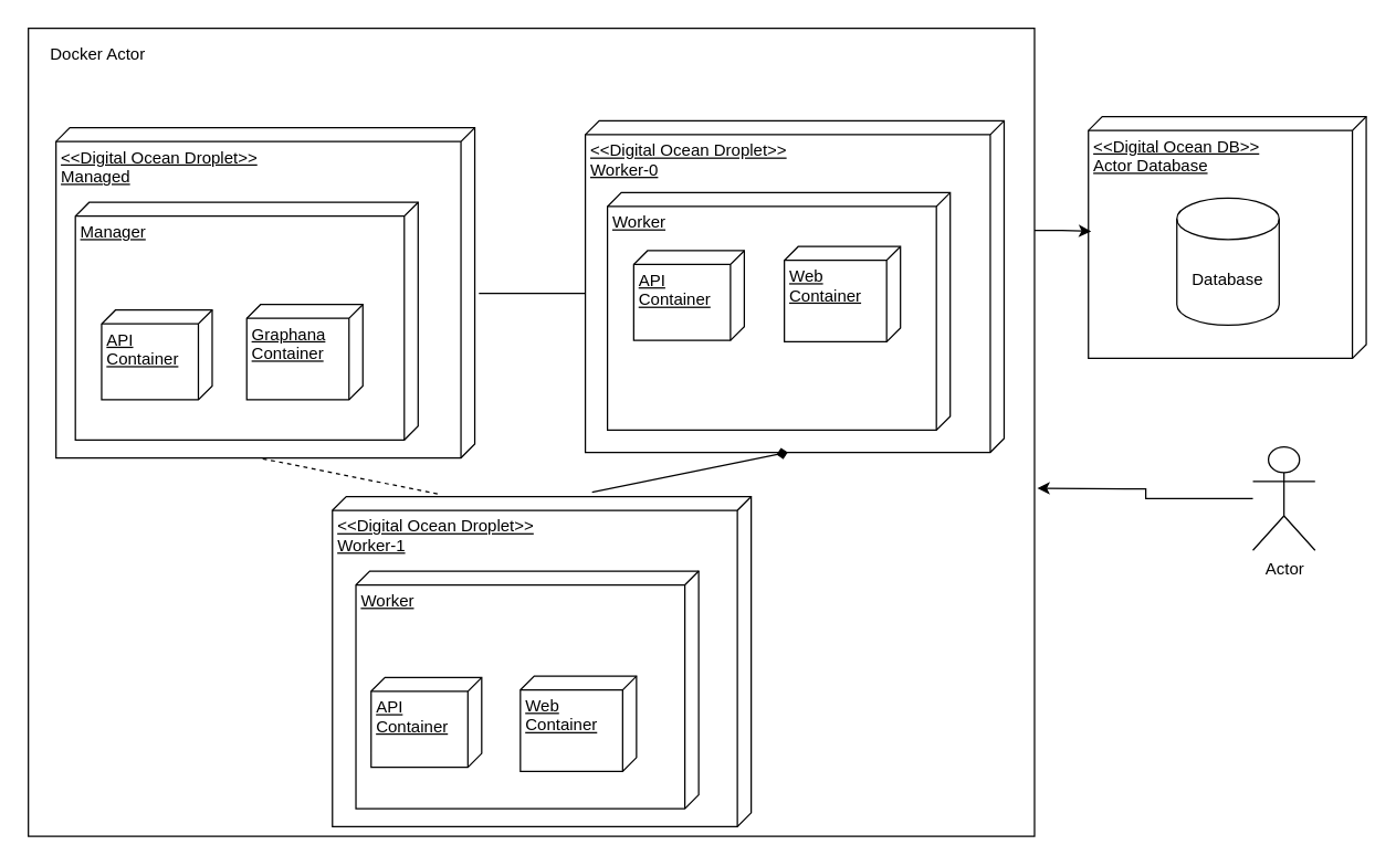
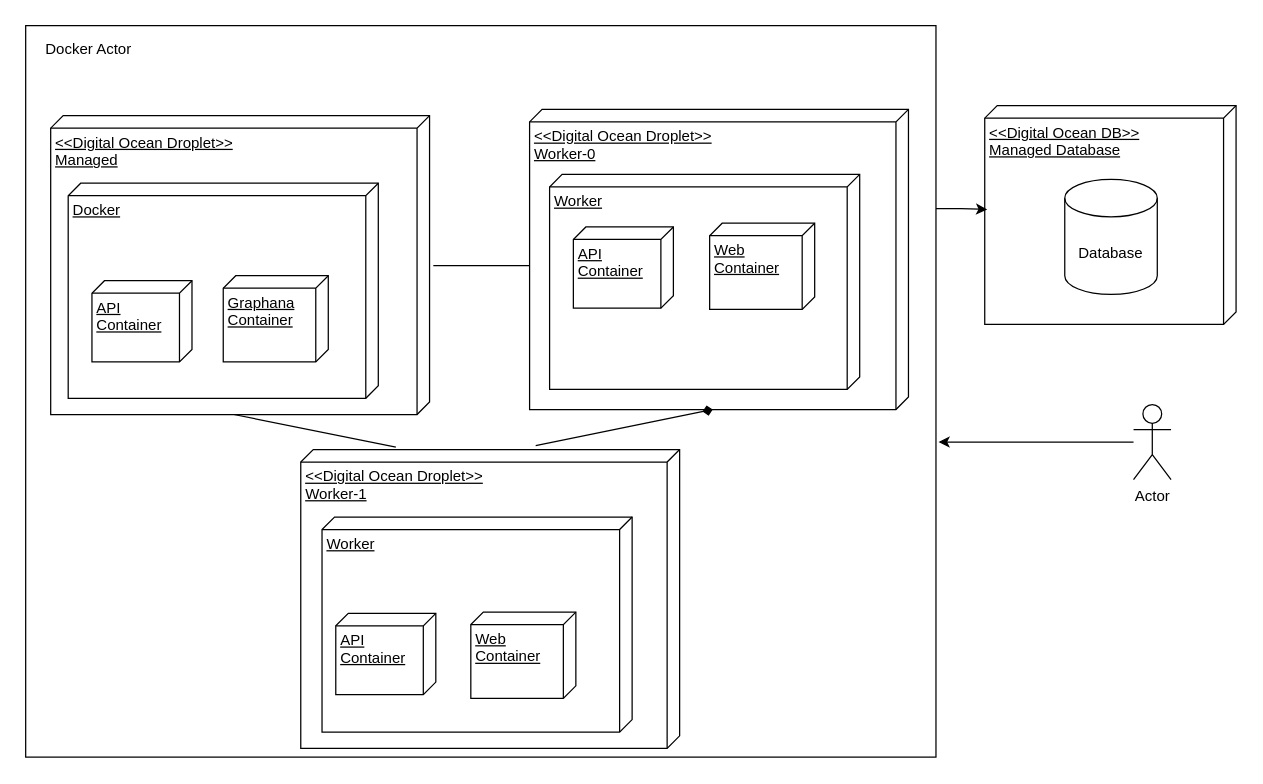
  <mxCell id="0" />
  <mxCell id="1" parent="0" />
  <mxCell id="2" value="" style="html=1;whiteSpace=wrap;" parent="1" vertex="1"><mxGeometry x="20" y="20" width="728" height="585" as="geometry" /></mxCell>
  <mxCell id="3" value="Docker Actor" style="text;html=1;align=center;verticalAlign=middle;resizable=0;points=[];autosize=1;strokeColor=none;fillColor=none;" parent="1" vertex="1"><mxGeometry x="21" y="26" width="97" height="26" as="geometry" /></mxCell>
  <mxCell id="4" value="&amp;lt;&amp;lt;Digital Ocean Droplet&amp;gt;&amp;gt;&lt;div&gt;Managed&lt;/div&gt;" style="verticalAlign=top;align=left;spacingTop=8;spacingLeft=2;spacingRight=12;shape=cube;size=10;direction=south;fontStyle=4;html=1;whiteSpace=wrap;" parent="1" vertex="1"><mxGeometry x="40" y="92" width="303" height="239" as="geometry" /></mxCell>
- <mxCell id="5" value="Manager" style="verticalAlign=top;align=left;spacingTop=8;spacingLeft=2;spacingRight=12;shape=cube;size=10;direction=south;fontStyle=4;html=1;whiteSpace=wrap;" parent="1" vertex="1"><mxGeometry x="54" y="146" width="248" height="172" as="geometry" /></mxCell>
- <mxCell id="6" value="&lt;div&gt;&amp;lt;&amp;lt;Digital Ocean DB&amp;gt;&amp;gt;&lt;/div&gt;Actor Database" style="verticalAlign=top;align=left;spacingTop=8;spacingLeft=2;spacingRight=12;shape=cube;size=10;direction=south;fontStyle=4;html=1;whiteSpace=wrap;" parent="1" vertex="1"><mxGeometry x="787" y="84" width="201" height="175" as="geometry" /></mxCell>
+ <mxCell id="5" value="Docker" style="verticalAlign=top;align=left;spacingTop=8;spacingLeft=2;spacingRight=12;shape=cube;size=10;direction=south;fontStyle=4;html=1;whiteSpace=wrap;" parent="1" vertex="1"><mxGeometry x="54" y="146" width="248" height="172" as="geometry" /></mxCell>
+ <mxCell id="6" value="&lt;div&gt;&amp;lt;&amp;lt;Digital Ocean DB&amp;gt;&amp;gt;&lt;/div&gt;Managed Database" style="verticalAlign=top;align=left;spacingTop=8;spacingLeft=2;spacingRight=12;shape=cube;size=10;direction=south;fontStyle=4;html=1;whiteSpace=wrap;" parent="1" vertex="1"><mxGeometry x="787" y="84" width="201" height="175" as="geometry" /></mxCell>
  <mxCell id="7" value="Database" style="shape=cylinder3;whiteSpace=wrap;html=1;boundedLbl=1;backgroundOutline=1;size=15;" parent="1" vertex="1"><mxGeometry x="851" y="143" width="74" height="92" as="geometry" /></mxCell>
  <mxCell id="8" value="API Container" style="verticalAlign=top;align=left;spacingTop=8;spacingLeft=2;spacingRight=12;shape=cube;size=10;direction=south;fontStyle=4;html=1;whiteSpace=wrap;" parent="1" vertex="1"><mxGeometry x="73" y="224" width="80" height="65" as="geometry" /></mxCell>
  <mxCell id="9" value="Graphana Container&lt;span style=&quot;color: rgba(0, 0, 0, 0); font-family: monospace; font-size: 0px; text-wrap-mode: nowrap;&quot;&gt;%3CmxGraphModel%3E%3Croot%3E%3CmxCell%20id%3D%220%22%2F%3E%3CmxCell%20id%3D%221%22%20parent%3D%220%22%2F%3E%3CmxCell%20id%3D%222%22%20value%3D%22Worker%201%22%20style%3D%22verticalAlign%3Dtop%3Balign%3Dleft%3BspacingTop%3D8%3BspacingLeft%3D2%3BspacingRight%3D12%3Bshape%3Dcube%3Bsize%3D10%3Bdirection%3Dsouth%3BfontStyle%3D4%3Bhtml%3D1%3BwhiteSpace%3Dwrap%3B%22%20vertex%3D%221%22%20parent%3D%221%22%3E%3CmxGeometry%20x%3D%22379%22%20y%3D%22307%22%20width%3D%22244%22%20height%3D%22167%22%20as%3D%22geometry%22%2F%3E%3C%2FmxCell%3E%3C%2Froot%3E%3C%2FmxGraphModel%3E&lt;/span&gt;&lt;span style=&quot;color: rgba(0, 0, 0, 0); font-family: monospace; font-size: 0px; text-wrap-mode: nowrap;&quot;&gt;%3CmxGraphModel%3E%3Croot%3E%3CmxCell%20id%3D%220%22%2F%3E%3CmxCell%20id%3D%221%22%20parent%3D%220%22%2F%3E%3CmxCell%20id%3D%222%22%20value%3D%22Worker%201%22%20style%3D%22verticalAlign%3Dtop%3Balign%3Dleft%3BspacingTop%3D8%3BspacingLeft%3D2%3BspacingRight%3D12%3Bshape%3Dcube%3Bsize%3D10%3Bdirection%3Dsouth%3BfontStyle%3D4%3Bhtml%3D1%3BwhiteSpace%3Dwrap%3B%22%20vertex%3D%221%22%20parent%3D%221%22%3E%3CmxGeometry%20x%3D%22379%22%20y%3D%22307%22%20width%3D%22244%22%20height%3D%22167%22%20as%3D%22geometry%22%2F%3E%3C%2FmxCell%3E%3C%2Froot%3E%3C%2FmxGraphModel%3E&lt;/span&gt;" style="verticalAlign=top;align=left;spacingTop=8;spacingLeft=2;spacingRight=12;shape=cube;size=10;direction=south;fontStyle=4;html=1;whiteSpace=wrap;" parent="1" vertex="1"><mxGeometry x="178" y="220" width="84" height="69" as="geometry" /></mxCell>
  <mxCell id="10" value="&amp;lt;&amp;lt;Digital Ocean Droplet&amp;gt;&amp;gt;&lt;div&gt;Worker-0&lt;/div&gt;" style="verticalAlign=top;align=left;spacingTop=8;spacingLeft=2;spacingRight=12;shape=cube;size=10;direction=south;fontStyle=4;html=1;whiteSpace=wrap;" parent="1" vertex="1"><mxGeometry x="423" y="87" width="303" height="240" as="geometry" /></mxCell>
  <mxCell id="11" value="Worker" style="verticalAlign=top;align=left;spacingTop=8;spacingLeft=2;spacingRight=12;shape=cube;size=10;direction=south;fontStyle=4;html=1;whiteSpace=wrap;" parent="1" vertex="1"><mxGeometry x="439" y="139" width="248" height="172" as="geometry" /></mxCell>
  <mxCell id="12" value="API Container" style="verticalAlign=top;align=left;spacingTop=8;spacingLeft=2;spacingRight=12;shape=cube;size=10;direction=south;fontStyle=4;html=1;whiteSpace=wrap;" parent="1" vertex="1"><mxGeometry x="458" y="181" width="80" height="65" as="geometry" /></mxCell>
  <mxCell id="13" value="Web Container" style="verticalAlign=top;align=left;spacingTop=8;spacingLeft=2;spacingRight=12;shape=cube;size=10;direction=south;fontStyle=4;html=1;whiteSpace=wrap;" parent="1" vertex="1"><mxGeometry x="567" y="178" width="84" height="69" as="geometry" /></mxCell>
  <mxCell id="14" value="&amp;lt;&amp;lt;Digital Ocean Droplet&amp;gt;&amp;gt;&lt;div&gt;Worker-1&lt;/div&gt;" style="verticalAlign=top;align=left;spacingTop=8;spacingLeft=2;spacingRight=12;shape=cube;size=10;direction=south;fontStyle=4;html=1;whiteSpace=wrap;" parent="1" vertex="1"><mxGeometry x="240" y="359" width="303" height="239" as="geometry" /></mxCell>
  <mxCell id="15" value="Worker" style="verticalAlign=top;align=left;spacingTop=8;spacingLeft=2;spacingRight=12;shape=cube;size=10;direction=south;fontStyle=4;html=1;whiteSpace=wrap;" parent="1" vertex="1"><mxGeometry x="257" y="413" width="248" height="172" as="geometry" /></mxCell>
  <mxCell id="16" value="API Container" style="verticalAlign=top;align=left;spacingTop=8;spacingLeft=2;spacingRight=12;shape=cube;size=10;direction=south;fontStyle=4;html=1;whiteSpace=wrap;" parent="1" vertex="1"><mxGeometry x="268" y="490" width="80" height="65" as="geometry" /></mxCell>
  <mxCell id="17" value="Web Container" style="verticalAlign=top;align=left;spacingTop=8;spacingLeft=2;spacingRight=12;shape=cube;size=10;direction=south;fontStyle=4;html=1;whiteSpace=wrap;" parent="1" vertex="1"><mxGeometry x="376" y="489" width="84" height="69" as="geometry" /></mxCell>
  <mxCell id="18" style="edgeStyle=orthogonalEdgeStyle;rounded=0;orthogonalLoop=1;jettySize=auto;html=1;" parent="1" source="19" edge="1"><mxGeometry relative="1" as="geometry"><mxPoint x="750" y="353" as="targetPoint" /></mxGeometry></mxCell>
- <mxCell id="19" value="Actor" style="shape=umlActor;verticalLabelPosition=bottom;verticalAlign=top;html=1;outlineConnect=0;" parent="1" vertex="1"><mxGeometry x="906" y="323" width="45" height="75" as="geometry" /></mxCell>
+ <mxCell id="19" value="Actor" style="shape=umlActor;verticalLabelPosition=bottom;verticalAlign=top;html=1;outlineConnect=0;" parent="1" vertex="1"><mxGeometry x="906" y="323" width="30" height="60" as="geometry" /></mxCell>
  <mxCell id="20" style="edgeStyle=orthogonalEdgeStyle;rounded=0;orthogonalLoop=1;jettySize=auto;html=1;exitX=1;exitY=0.25;exitDx=0;exitDy=0;entryX=0.474;entryY=0.99;entryDx=0;entryDy=0;entryPerimeter=0;" edge="1" parent="1" source="2" target="6"><mxGeometry relative="1" as="geometry" /></mxCell>
- <mxCell id="21" value="" style="edgeStyle=none;orthogonalLoop=1;jettySize=auto;html=1;rounded=0;entryX=0;entryY=0;entryDx=239;entryDy=156.5;entryPerimeter=0;exitX=-0.008;exitY=0.749;exitDx=0;exitDy=0;exitPerimeter=0;endArrow=none;startFill=0;dashed=1;" edge="1" parent="1" source="14" target="4"><mxGeometry width="100" relative="1" as="geometry"><mxPoint x="-139" y="437" as="sourcePoint" /><mxPoint x="-39" y="437" as="targetPoint" /><Array as="points" /></mxGeometry></mxCell>
+ <mxCell id="21" value="" style="edgeStyle=none;orthogonalLoop=1;jettySize=auto;html=1;rounded=0;entryX=0;entryY=0;entryDx=239;entryDy=156.5;entryPerimeter=0;exitX=-0.008;exitY=0.749;exitDx=0;exitDy=0;exitPerimeter=0;endArrow=none;startFill=0;" edge="1" parent="1" source="14" target="4"><mxGeometry width="100" relative="1" as="geometry"><mxPoint x="-139" y="437" as="sourcePoint" /><mxPoint x="-39" y="437" as="targetPoint" /><Array as="points" /></mxGeometry></mxCell>
  <mxCell id="22" value="" style="edgeStyle=none;orthogonalLoop=1;jettySize=auto;html=1;rounded=0;entryX=0;entryY=0;entryDx=240;entryDy=156.5;entryPerimeter=0;exitX=-0.013;exitY=0.38;exitDx=0;exitDy=0;exitPerimeter=0;endArrow=diamond;endFill=1;startFill=0;" edge="1" parent="1" source="14" target="10"><mxGeometry width="100" relative="1" as="geometry"><mxPoint x="326" y="367" as="sourcePoint" /><mxPoint x="215" y="316" as="targetPoint" /><Array as="points" /></mxGeometry></mxCell>
  <mxCell id="23" value="" style="edgeStyle=none;orthogonalLoop=1;jettySize=auto;html=1;rounded=0;exitX=0;exitY=0;exitDx=125;exitDy=303;exitPerimeter=0;endArrow=none;startFill=0;" edge="1" parent="1" source="10"><mxGeometry width="100" relative="1" as="geometry"><mxPoint x="326" y="367" as="sourcePoint" /><mxPoint x="346" y="212" as="targetPoint" /><Array as="points" /></mxGeometry></mxCell>
